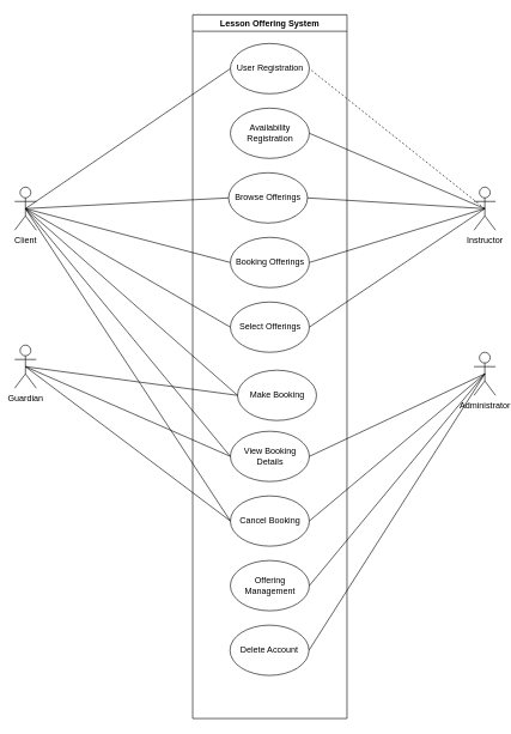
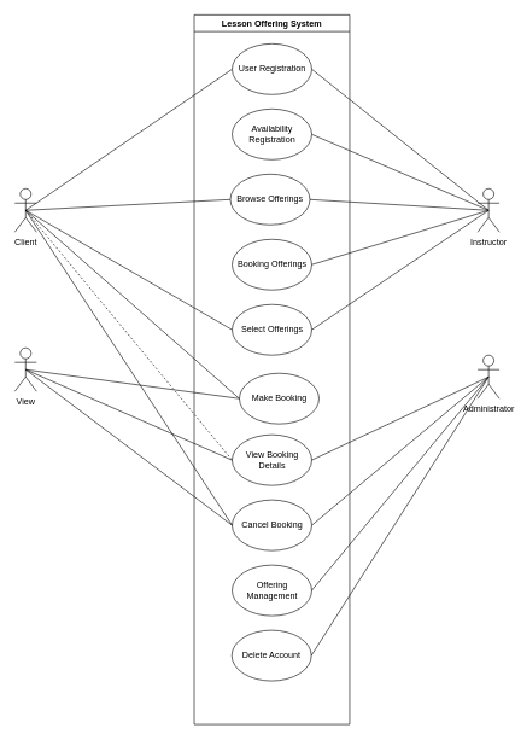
  <mxCell id="0" />
  <mxCell id="1" parent="0" />
  <mxCell id="2" value="Lesson Offering System" style="swimlane;whiteSpace=wrap;html=1;" vertex="1" parent="1"><mxGeometry x="268" y="20" width="215" height="980" as="geometry" /></mxCell>
  <mxCell id="3" value="User Registration" style="ellipse;whiteSpace=wrap;html=1;" vertex="1" parent="2"><mxGeometry x="52.5" y="40" width="110" height="70" as="geometry" /></mxCell>
  <mxCell id="4" value="Availability Registration" style="ellipse;whiteSpace=wrap;html=1;" vertex="1" parent="2"><mxGeometry x="52.5" y="130" width="110" height="70" as="geometry" /></mxCell>
  <mxCell id="5" value="Browse Offerings" style="ellipse;whiteSpace=wrap;html=1;" vertex="1" parent="2"><mxGeometry x="50" y="220" width="110" height="70" as="geometry" /></mxCell>
  <mxCell id="6" value="Booking Offerings" style="ellipse;whiteSpace=wrap;html=1;" vertex="1" parent="2"><mxGeometry x="52.5" y="310" width="110" height="70" as="geometry" /></mxCell>
  <mxCell id="7" value="Select Offerings" style="ellipse;whiteSpace=wrap;html=1;" vertex="1" parent="2"><mxGeometry x="52.5" y="400" width="110" height="70" as="geometry" /></mxCell>
  <mxCell id="8" value="Make Booking" style="ellipse;whiteSpace=wrap;html=1;" vertex="1" parent="2"><mxGeometry x="62.5" y="495" width="110" height="70" as="geometry" /></mxCell>
  <mxCell id="9" value="View Booking Details" style="ellipse;whiteSpace=wrap;html=1;" vertex="1" parent="2"><mxGeometry x="52.5" y="580" width="110" height="70" as="geometry" /></mxCell>
  <mxCell id="10" value="Cancel Booking" style="ellipse;whiteSpace=wrap;html=1;" vertex="1" parent="2"><mxGeometry x="52.5" y="670" width="110" height="70" as="geometry" /></mxCell>
  <mxCell id="11" value="Offering Management" style="ellipse;whiteSpace=wrap;html=1;" vertex="1" parent="2"><mxGeometry x="52.5" y="760" width="110" height="70" as="geometry" /></mxCell>
  <mxCell id="12" value="Delete Account" style="ellipse;whiteSpace=wrap;html=1;" vertex="1" parent="2"><mxGeometry x="52" y="850" width="110" height="70" as="geometry" /></mxCell>
  <mxCell id="13" value="Client" style="shape=umlActor;verticalLabelPosition=bottom;verticalAlign=top;html=1;outlineConnect=0;" vertex="1" parent="1"><mxGeometry x="20" y="260" width="30" height="60" as="geometry" /></mxCell>
- <mxCell id="14" value="Guardian" style="shape=umlActor;verticalLabelPosition=bottom;verticalAlign=top;html=1;outlineConnect=0;" vertex="1" parent="1"><mxGeometry x="20" y="480" width="30" height="60" as="geometry" /></mxCell>
+ <mxCell id="14" value="View" style="shape=umlActor;verticalLabelPosition=bottom;verticalAlign=top;html=1;outlineConnect=0;" vertex="1" parent="1"><mxGeometry x="20" y="480" width="30" height="60" as="geometry" /></mxCell>
  <mxCell id="15" value="Instructor" style="shape=umlActor;verticalLabelPosition=bottom;verticalAlign=top;html=1;outlineConnect=0;" vertex="1" parent="1"><mxGeometry x="660" y="260" width="30" height="60" as="geometry" /></mxCell>
  <mxCell id="16" value="Administrator" style="shape=umlActor;verticalLabelPosition=bottom;verticalAlign=top;html=1;outlineConnect=0;" vertex="1" parent="1"><mxGeometry x="660" y="490" width="30" height="60" as="geometry" /></mxCell>
- <mxCell id="17" value="" style="endArrow=none;html=1;rounded=0;exitX=0.5;exitY=0.5;exitDx=0;exitDy=0;exitPerimeter=0;entryX=1;entryY=0.5;entryDx=0;entryDy=0;dashed=1;" edge="1" parent="1" source="15" target="3"><mxGeometry width="50" height="50" relative="1" as="geometry"><mxPoint x="590" y="240" as="sourcePoint" /><mxPoint x="530" y="180" as="targetPoint" /></mxGeometry></mxCell>
+ <mxCell id="17" value="" style="endArrow=none;html=1;rounded=0;exitX=0.5;exitY=0.5;exitDx=0;exitDy=0;exitPerimeter=0;entryX=1;entryY=0.5;entryDx=0;entryDy=0;" edge="1" parent="1" source="15" target="3"><mxGeometry width="50" height="50" relative="1" as="geometry"><mxPoint x="590" y="240" as="sourcePoint" /><mxPoint x="530" y="180" as="targetPoint" /></mxGeometry></mxCell>
  <mxCell id="18" value="" style="endArrow=none;html=1;rounded=0;exitX=0.5;exitY=0.5;exitDx=0;exitDy=0;exitPerimeter=0;entryX=1;entryY=0.5;entryDx=0;entryDy=0;" edge="1" parent="1" source="15" target="4"><mxGeometry width="50" height="50" relative="1" as="geometry"><mxPoint x="570" y="310" as="sourcePoint" /><mxPoint x="520" y="260" as="targetPoint" /></mxGeometry></mxCell>
  <mxCell id="19" value="" style="endArrow=none;html=1;rounded=0;exitX=0.5;exitY=0.5;exitDx=0;exitDy=0;exitPerimeter=0;entryX=1;entryY=0.5;entryDx=0;entryDy=0;" edge="1" parent="1" source="15" target="5"><mxGeometry width="50" height="50" relative="1" as="geometry"><mxPoint x="570" y="340" as="sourcePoint" /><mxPoint x="520" y="290" as="targetPoint" /></mxGeometry></mxCell>
  <mxCell id="20" value="" style="endArrow=none;html=1;rounded=0;exitX=0.5;exitY=0.5;exitDx=0;exitDy=0;exitPerimeter=0;entryX=1;entryY=0.5;entryDx=0;entryDy=0;" edge="1" parent="1" source="15" target="6"><mxGeometry width="50" height="50" relative="1" as="geometry"><mxPoint x="590" y="370" as="sourcePoint" /><mxPoint x="530" y="400" as="targetPoint" /></mxGeometry></mxCell>
  <mxCell id="21" value="" style="endArrow=none;html=1;rounded=0;entryX=0.5;entryY=0.5;entryDx=0;entryDy=0;entryPerimeter=0;exitX=1;exitY=0.5;exitDx=0;exitDy=0;" edge="1" parent="1" source="7" target="15"><mxGeometry width="50" height="50" relative="1" as="geometry"><mxPoint x="580" y="380" as="sourcePoint" /><mxPoint x="630" y="330" as="targetPoint" /></mxGeometry></mxCell>
  <mxCell id="22" value="" style="endArrow=none;html=1;rounded=0;exitX=0.5;exitY=0.5;exitDx=0;exitDy=0;exitPerimeter=0;entryX=0;entryY=0.5;entryDx=0;entryDy=0;" edge="1" parent="1" source="13" target="5"><mxGeometry width="50" height="50" relative="1" as="geometry"><mxPoint x="60" y="300" as="sourcePoint" /><mxPoint x="110" y="250" as="targetPoint" /></mxGeometry></mxCell>
  <mxCell id="23" value="" style="endArrow=none;html=1;rounded=0;exitX=0.5;exitY=0.5;exitDx=0;exitDy=0;exitPerimeter=0;entryX=0;entryY=0.5;entryDx=0;entryDy=0;" edge="1" parent="1" source="13" target="8"><mxGeometry width="50" height="50" relative="1" as="geometry"><mxPoint x="90" y="360" as="sourcePoint" /><mxPoint x="180" y="400" as="targetPoint" /></mxGeometry></mxCell>
  <mxCell id="24" value="" style="endArrow=none;html=1;rounded=0;exitX=0.5;exitY=0.5;exitDx=0;exitDy=0;exitPerimeter=0;entryX=0;entryY=0.5;entryDx=0;entryDy=0;" edge="1" parent="1" source="13" target="3"><mxGeometry width="50" height="50" relative="1" as="geometry"><mxPoint x="70" y="260" as="sourcePoint" /><mxPoint x="150" y="230" as="targetPoint" /></mxGeometry></mxCell>
  <mxCell id="25" value="" style="endArrow=none;html=1;rounded=0;exitX=0.5;exitY=0.5;exitDx=0;exitDy=0;exitPerimeter=0;entryX=0;entryY=0.5;entryDx=0;entryDy=0;" edge="1" parent="1" source="13" target="7"><mxGeometry width="50" height="50" relative="1" as="geometry"><mxPoint x="130" y="350" as="sourcePoint" /><mxPoint x="200" y="380" as="targetPoint" /></mxGeometry></mxCell>
- <mxCell id="26" value="" style="endArrow=none;html=1;rounded=0;entryX=0;entryY=0.5;entryDx=0;entryDy=0;exitX=0.5;exitY=0.5;exitDx=0;exitDy=0;exitPerimeter=0;" edge="1" parent="1" source="13" target="6"><mxGeometry width="50" height="50" relative="1" as="geometry"><mxPoint x="150" y="340" as="sourcePoint" /><mxPoint x="240" y="360" as="targetPoint" /></mxGeometry></mxCell>
- <mxCell id="27" value="" style="endArrow=none;html=1;rounded=0;exitX=0.5;exitY=0.5;exitDx=0;exitDy=0;exitPerimeter=0;entryX=0;entryY=0.5;entryDx=0;entryDy=0;" edge="1" parent="1" source="13" target="9"><mxGeometry width="50" height="50" relative="1" as="geometry"><mxPoint x="80" y="390" as="sourcePoint" /><mxPoint x="120" y="480" as="targetPoint" /></mxGeometry></mxCell>
+ <mxCell id="27" value="" style="endArrow=none;html=1;rounded=0;exitX=0.5;exitY=0.5;exitDx=0;exitDy=0;exitPerimeter=0;entryX=0;entryY=0.5;entryDx=0;entryDy=0;dashed=1;" edge="1" parent="1" source="13" target="9"><mxGeometry width="50" height="50" relative="1" as="geometry"><mxPoint x="80" y="390" as="sourcePoint" /><mxPoint x="120" y="480" as="targetPoint" /></mxGeometry></mxCell>
  <mxCell id="28" value="" style="endArrow=none;html=1;rounded=0;entryX=0.5;entryY=0.5;entryDx=0;entryDy=0;entryPerimeter=0;exitX=1;exitY=0.5;exitDx=0;exitDy=0;" edge="1" parent="1" source="9" target="16"><mxGeometry width="50" height="50" relative="1" as="geometry"><mxPoint x="580" y="570" as="sourcePoint" /><mxPoint x="630" y="520" as="targetPoint" /></mxGeometry></mxCell>
  <mxCell id="29" value="" style="endArrow=none;html=1;rounded=0;entryX=0.5;entryY=0.5;entryDx=0;entryDy=0;entryPerimeter=0;exitX=1;exitY=0.5;exitDx=0;exitDy=0;" edge="1" parent="1" source="10" target="16"><mxGeometry width="50" height="50" relative="1" as="geometry"><mxPoint x="620" y="620" as="sourcePoint" /><mxPoint x="670" y="570" as="targetPoint" /></mxGeometry></mxCell>
  <mxCell id="30" value="" style="endArrow=none;html=1;rounded=0;entryX=0.5;entryY=0.5;entryDx=0;entryDy=0;entryPerimeter=0;exitX=0;exitY=0.5;exitDx=0;exitDy=0;" edge="1" parent="1" source="10" target="13"><mxGeometry width="50" height="50" relative="1" as="geometry"><mxPoint x="130" y="450" as="sourcePoint" /><mxPoint x="20" y="360" as="targetPoint" /></mxGeometry></mxCell>
  <mxCell id="31" value="" style="endArrow=none;html=1;rounded=0;exitX=0.5;exitY=0.5;exitDx=0;exitDy=0;exitPerimeter=0;entryX=0;entryY=0.5;entryDx=0;entryDy=0;" edge="1" parent="1" source="14" target="8"><mxGeometry width="50" height="50" relative="1" as="geometry"><mxPoint x="80" y="530" as="sourcePoint" /><mxPoint x="130" y="480" as="targetPoint" /></mxGeometry></mxCell>
  <mxCell id="32" value="" style="endArrow=none;html=1;rounded=0;exitX=0.5;exitY=0.5;exitDx=0;exitDy=0;exitPerimeter=0;entryX=0;entryY=0.5;entryDx=0;entryDy=0;" edge="1" parent="1" source="14" target="9"><mxGeometry width="50" height="50" relative="1" as="geometry"><mxPoint x="120" y="600" as="sourcePoint" /><mxPoint x="170" y="550" as="targetPoint" /></mxGeometry></mxCell>
  <mxCell id="33" value="" style="endArrow=none;html=1;rounded=0;exitX=0.5;exitY=0.5;exitDx=0;exitDy=0;exitPerimeter=0;entryX=0;entryY=0.5;entryDx=0;entryDy=0;" edge="1" parent="1" source="14" target="10"><mxGeometry width="50" height="50" relative="1" as="geometry"><mxPoint x="90" y="630" as="sourcePoint" /><mxPoint x="140" y="670" as="targetPoint" /></mxGeometry></mxCell>
  <mxCell id="34" value="" style="endArrow=none;html=1;rounded=0;entryX=0.5;entryY=0.5;entryDx=0;entryDy=0;entryPerimeter=0;exitX=1;exitY=0.5;exitDx=0;exitDy=0;" edge="1" parent="1" source="11" target="16"><mxGeometry width="50" height="50" relative="1" as="geometry"><mxPoint x="610" y="640" as="sourcePoint" /><mxPoint x="660" y="590" as="targetPoint" /></mxGeometry></mxCell>
  <mxCell id="35" value="" style="endArrow=none;html=1;rounded=0;entryX=0.5;entryY=0.5;entryDx=0;entryDy=0;entryPerimeter=0;exitX=1;exitY=0.5;exitDx=0;exitDy=0;" edge="1" parent="1" source="12" target="16"><mxGeometry width="50" height="50" relative="1" as="geometry"><mxPoint x="620" y="730" as="sourcePoint" /><mxPoint x="670" y="680" as="targetPoint" /></mxGeometry></mxCell>
